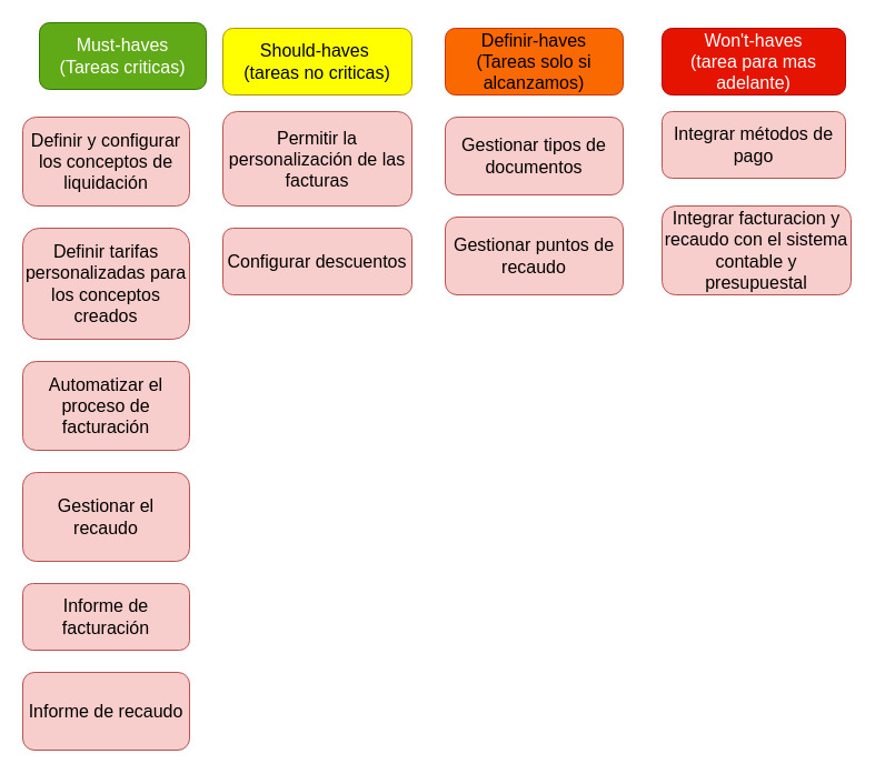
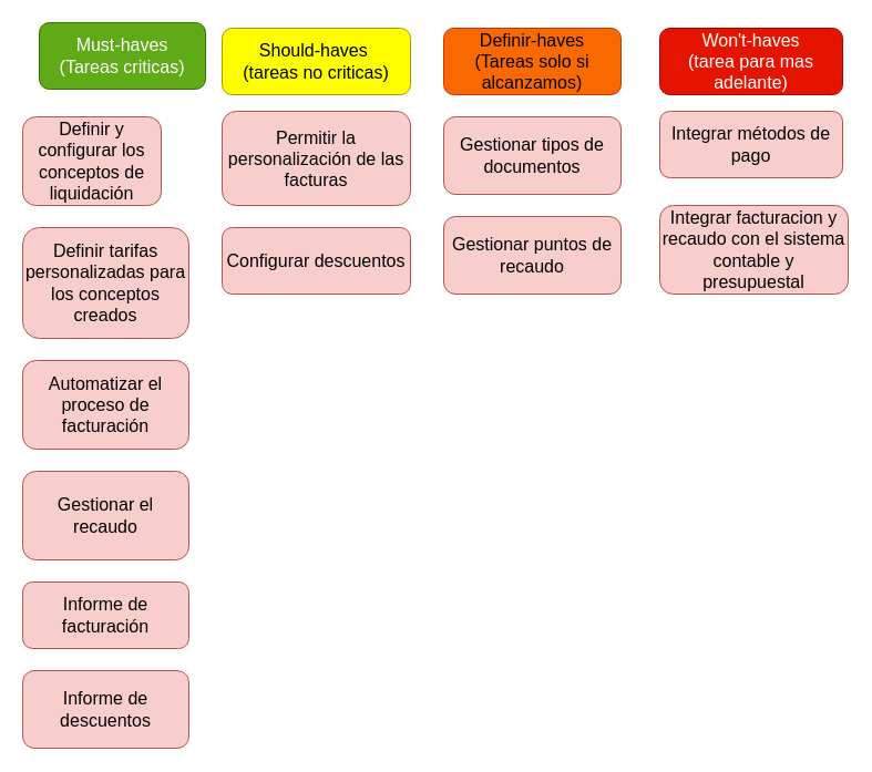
  <mxCell id="0" />
  <mxCell id="1" parent="0" />
  <mxCell id="2" value="&lt;span style=&quot;font-size:12.0pt;line-height:&amp;lt;br/&amp;gt;107%;font-family:&amp;quot;Arial&amp;quot;,sans-serif;mso-fareast-font-family:Calibri;mso-fareast-theme-font:&amp;lt;br/&amp;gt;minor-latin;mso-ansi-language:ES;mso-fareast-language:EN-US;mso-bidi-language:&amp;lt;br/&amp;gt;AR-SA&quot; lang=&quot;ES&quot;&gt;Must-haves&lt;/span&gt;&lt;div&gt;&lt;span style=&quot;font-size:12.0pt;line-height:&amp;lt;br/&amp;gt;107%;font-family:&amp;quot;Arial&amp;quot;,sans-serif;mso-fareast-font-family:Calibri;mso-fareast-theme-font:&amp;lt;br/&amp;gt;minor-latin;mso-ansi-language:ES;mso-fareast-language:EN-US;mso-bidi-language:&amp;lt;br/&amp;gt;AR-SA&quot; lang=&quot;ES&quot;&gt;(Tareas criticas)&lt;/span&gt;&lt;/div&gt;" style="rounded=1;whiteSpace=wrap;html=1;fillColor=#60a917;strokeColor=#2D7600;fontColor=#ffffff;" vertex="1" parent="1"><mxGeometry x="35" y="20" width="150" height="60" as="geometry" /></mxCell>
  <mxCell id="3" value="&lt;span style=&quot;font-size:12.0pt;line-height:&amp;lt;br/&amp;gt;107%;font-family:&amp;quot;Arial&amp;quot;,sans-serif;mso-fareast-font-family:Calibri;mso-fareast-theme-font:&amp;lt;br/&amp;gt;minor-latin;mso-ansi-language:ES;mso-fareast-language:EN-US;mso-bidi-language:&amp;lt;br/&amp;gt;AR-SA&quot; lang=&quot;ES&quot;&gt;Should-haves&amp;nbsp;&lt;/span&gt;&lt;div&gt;&lt;span style=&quot;font-size:12.0pt;line-height:&amp;lt;br/&amp;gt;107%;font-family:&amp;quot;Arial&amp;quot;,sans-serif;mso-fareast-font-family:Calibri;mso-fareast-theme-font:&amp;lt;br/&amp;gt;minor-latin;mso-ansi-language:ES;mso-fareast-language:EN-US;mso-bidi-language:&amp;lt;br/&amp;gt;AR-SA&quot; lang=&quot;ES&quot;&gt;(tareas no criticas)&lt;/span&gt;&lt;/div&gt;" style="rounded=1;whiteSpace=wrap;html=1;fillColor=#FFFF00;strokeColor=#B09500;fontColor=#000000;" vertex="1" parent="1"><mxGeometry x="200" y="25" width="170" height="60" as="geometry" /></mxCell>
  <mxCell id="4" value="&lt;span style=&quot;font-size:12.0pt;line-height:&amp;lt;br/&amp;gt;107%;font-family:&amp;quot;Arial&amp;quot;,sans-serif;mso-fareast-font-family:Calibri;mso-fareast-theme-font:&amp;lt;br/&amp;gt;minor-latin;mso-ansi-language:ES;mso-fareast-language:EN-US;mso-bidi-language:&amp;lt;br/&amp;gt;AR-SA&quot; lang=&quot;ES&quot;&gt;Won't-haves&lt;/span&gt;&lt;div&gt;&lt;span style=&quot;font-size:12.0pt;line-height:&amp;lt;br/&amp;gt;107%;font-family:&amp;quot;Arial&amp;quot;,sans-serif;mso-fareast-font-family:Calibri;mso-fareast-theme-font:&amp;lt;br/&amp;gt;minor-latin;mso-ansi-language:ES;mso-fareast-language:EN-US;mso-bidi-language:&amp;lt;br/&amp;gt;AR-SA&quot; lang=&quot;ES&quot;&gt;(tarea para mas adelante)&lt;/span&gt;&lt;/div&gt;" style="rounded=1;whiteSpace=wrap;html=1;fillColor=#e51400;strokeColor=#B20000;fontColor=#ffffff;" vertex="1" parent="1"><mxGeometry x="595" y="25" width="165" height="60" as="geometry" /></mxCell>
  <mxCell id="5" value="&lt;span style=&quot;font-size:12.0pt;line-height:&amp;lt;br/&amp;gt;107%;font-family:&amp;quot;Arial&amp;quot;,sans-serif;mso-fareast-font-family:Calibri;mso-fareast-theme-font:&amp;lt;br/&amp;gt;minor-latin;mso-ansi-language:ES;mso-fareast-language:EN-US;mso-bidi-language:&amp;lt;br/&amp;gt;AR-SA&quot; lang=&quot;ES&quot;&gt;Definir-haves&lt;/span&gt;&lt;div&gt;&lt;span style=&quot;font-size:12.0pt;line-height:&amp;lt;br/&amp;gt;107%;font-family:&amp;quot;Arial&amp;quot;,sans-serif;mso-fareast-font-family:Calibri;mso-fareast-theme-font:&amp;lt;br/&amp;gt;minor-latin;mso-ansi-language:ES;mso-fareast-language:EN-US;mso-bidi-language:&amp;lt;br/&amp;gt;AR-SA&quot; lang=&quot;ES&quot;&gt;(Tareas solo si alcanzamos)&lt;/span&gt;&lt;/div&gt;" style="rounded=1;whiteSpace=wrap;html=1;fillColor=#fa6800;strokeColor=#C73500;fontColor=#000000;" vertex="1" parent="1"><mxGeometry x="400" y="25" width="160" height="60" as="geometry" /></mxCell>
- <mxCell id="6" value="&lt;span style=&quot;font-size:12.0pt;line-height:&amp;lt;br/&amp;gt;107%;font-family:&amp;quot;Arial&amp;quot;,sans-serif;mso-fareast-font-family:Calibri;mso-fareast-theme-font:&amp;lt;br/&amp;gt;minor-latin;mso-ansi-language:ES;mso-fareast-language:EN-US;mso-bidi-language:&amp;lt;br/&amp;gt;AR-SA&quot; lang=&quot;ES&quot;&gt;Definir y configurar los conceptos de liquidación&lt;/span&gt;" style="rounded=1;whiteSpace=wrap;html=1;fillColor=#f8cecc;strokeColor=#b85450;" vertex="1" parent="1"><mxGeometry x="20" y="105" width="150" height="80" as="geometry" /></mxCell>
+ <mxCell id="6" value="&lt;span style=&quot;font-size:12.0pt;line-height:&amp;lt;br/&amp;gt;107%;font-family:&amp;quot;Arial&amp;quot;,sans-serif;mso-fareast-font-family:Calibri;mso-fareast-theme-font:&amp;lt;br/&amp;gt;minor-latin;mso-ansi-language:ES;mso-fareast-language:EN-US;mso-bidi-language:&amp;lt;br/&amp;gt;AR-SA&quot; lang=&quot;ES&quot;&gt;Definir y configurar los conceptos de liquidación&lt;/span&gt;" style="rounded=1;whiteSpace=wrap;html=1;fillColor=#f8cecc;strokeColor=#b85450;" vertex="1" parent="1"><mxGeometry x="20" y="105" width="125" height="80" as="geometry" /></mxCell>
  <mxCell id="7" value="&lt;span style=&quot;font-size:12.0pt;line-height:&amp;lt;br/&amp;gt;107%;font-family:&amp;quot;Arial&amp;quot;,sans-serif;mso-fareast-font-family:Calibri;mso-fareast-theme-font:&amp;lt;br/&amp;gt;minor-latin;mso-ansi-language:ES;mso-fareast-language:EN-US;mso-bidi-language:&amp;lt;br/&amp;gt;AR-SA&quot; lang=&quot;ES&quot;&gt; Integrar métodos de pago&lt;/span&gt;" style="rounded=1;whiteSpace=wrap;html=1;fillColor=#f8cecc;strokeColor=#b85450;" vertex="1" parent="1"><mxGeometry x="595" y="100" width="165" height="60" as="geometry" /></mxCell>
  <mxCell id="8" value="&lt;span style=&quot;font-size:12.0pt;line-height:&amp;lt;br/&amp;gt;107%;font-family:&amp;quot;Arial&amp;quot;,sans-serif;mso-fareast-font-family:Calibri;mso-fareast-theme-font:&amp;lt;br/&amp;gt;minor-latin;mso-ansi-language:ES;mso-fareast-language:EN-US;mso-bidi-language:&amp;lt;br/&amp;gt;AR-SA&quot; lang=&quot;ES&quot;&gt;Permitir la personalización de las facturas&lt;/span&gt;" style="rounded=1;whiteSpace=wrap;html=1;fillColor=#f8cecc;strokeColor=#b85450;" vertex="1" parent="1"><mxGeometry x="200" y="100" width="170" height="85" as="geometry" /></mxCell>
  <mxCell id="9" value="&lt;span style=&quot;font-size:12.0pt;line-height:&amp;lt;br/&amp;gt;107%;font-family:&amp;quot;Arial&amp;quot;,sans-serif;mso-fareast-font-family:Calibri;mso-fareast-theme-font:&amp;lt;br/&amp;gt;minor-latin;mso-ansi-language:ES;mso-fareast-language:EN-US;mso-bidi-language:&amp;lt;br/&amp;gt;AR-SA&quot; lang=&quot;ES&quot;&gt;Configurar descuentos&lt;/span&gt;" style="rounded=1;whiteSpace=wrap;html=1;fillColor=#f8cecc;strokeColor=#b85450;" vertex="1" parent="1"><mxGeometry x="200" y="205" width="170" height="60" as="geometry" /></mxCell>
  <mxCell id="10" value="&lt;span style=&quot;font-size:12.0pt;line-height:&amp;lt;br/&amp;gt;107%;font-family:&amp;quot;Arial&amp;quot;,sans-serif;mso-fareast-font-family:Calibri;mso-fareast-theme-font:&amp;lt;br/&amp;gt;minor-latin;mso-ansi-language:ES;mso-fareast-language:EN-US;mso-bidi-language:&amp;lt;br/&amp;gt;AR-SA&quot; lang=&quot;ES&quot;&gt;Gestionar puntos de recaudo&lt;/span&gt;" style="rounded=1;whiteSpace=wrap;html=1;fillColor=#f8cecc;strokeColor=#b85450;" vertex="1" parent="1"><mxGeometry x="400" y="195" width="160" height="70" as="geometry" /></mxCell>
  <mxCell id="11" value="&lt;span style=&quot;font-size:12.0pt;line-height:&amp;lt;br/&amp;gt;107%;font-family:&amp;quot;Arial&amp;quot;,sans-serif;mso-fareast-font-family:Calibri;mso-fareast-theme-font:&amp;lt;br/&amp;gt;minor-latin;mso-ansi-language:ES;mso-fareast-language:EN-US;mso-bidi-language:&amp;lt;br/&amp;gt;AR-SA&quot; lang=&quot;ES&quot;&gt; Gestionar el recaudo&lt;/span&gt;" style="rounded=1;whiteSpace=wrap;html=1;fillColor=#f8cecc;strokeColor=#b85450;" vertex="1" parent="1"><mxGeometry x="20" y="425" width="150" height="80" as="geometry" /></mxCell>
  <mxCell id="12" value="&lt;span style=&quot;font-size:12.0pt;line-height:&amp;lt;br/&amp;gt;107%;font-family:&amp;quot;Arial&amp;quot;,sans-serif;mso-fareast-font-family:Calibri;mso-fareast-theme-font:&amp;lt;br/&amp;gt;minor-latin;mso-ansi-language:ES;mso-fareast-language:EN-US;mso-bidi-language:&amp;lt;br/&amp;gt;AR-SA&quot; lang=&quot;ES&quot;&gt;Definir tarifas personalizadas para los conceptos creados&lt;/span&gt;" style="rounded=1;whiteSpace=wrap;html=1;fillColor=#f8cecc;strokeColor=#b85450;" vertex="1" parent="1"><mxGeometry x="20" y="205" width="150" height="100" as="geometry" /></mxCell>
  <mxCell id="13" value="&lt;span style=&quot;font-size:12.0pt;line-height:&amp;lt;br/&amp;gt;107%;font-family:&amp;quot;Arial&amp;quot;,sans-serif;mso-fareast-font-family:Calibri;mso-fareast-theme-font:&amp;lt;br/&amp;gt;minor-latin;mso-ansi-language:ES;mso-fareast-language:EN-US;mso-bidi-language:&amp;lt;br/&amp;gt;AR-SA&quot; lang=&quot;ES&quot;&gt; Automatizar el proceso de facturación&lt;/span&gt;" style="rounded=1;whiteSpace=wrap;html=1;fillColor=#f8cecc;strokeColor=#b85450;" vertex="1" parent="1"><mxGeometry x="20" y="325" width="150" height="80" as="geometry" /></mxCell>
  <mxCell id="14" value="&lt;span style=&quot;font-size:12.0pt;line-height:&amp;lt;br/&amp;gt;107%;font-family:&amp;quot;Arial&amp;quot;,sans-serif;mso-fareast-font-family:Calibri;mso-fareast-theme-font:&amp;lt;br/&amp;gt;minor-latin;mso-ansi-language:ES;mso-fareast-language:EN-US;mso-bidi-language:&amp;lt;br/&amp;gt;AR-SA&quot; lang=&quot;ES&quot;&gt;Gestionar tipos de documentos&lt;/span&gt;" style="rounded=1;whiteSpace=wrap;html=1;fillColor=#f8cecc;strokeColor=#b85450;" vertex="1" parent="1"><mxGeometry x="400" y="105" width="160" height="70" as="geometry" /></mxCell>
  <mxCell id="15" value="&lt;span style=&quot;font-size:12.0pt;line-height:&amp;lt;br/&amp;gt;107%;font-family:&amp;quot;Arial&amp;quot;,sans-serif;mso-fareast-font-family:Calibri;mso-fareast-theme-font:&amp;lt;br/&amp;gt;minor-latin;mso-ansi-language:ES;mso-fareast-language:EN-US;mso-bidi-language:&amp;lt;br/&amp;gt;AR-SA&quot; lang=&quot;ES&quot;&gt;Integrar facturacion y recaudo con el sistema contable y presupuestal&lt;/span&gt;" style="rounded=1;whiteSpace=wrap;html=1;fillColor=#f8cecc;strokeColor=#b85450;" vertex="1" parent="1"><mxGeometry x="595" y="185" width="170" height="80" as="geometry" /></mxCell>
  <mxCell id="16" value="&lt;span style=&quot;font-size:12.0pt;line-height:&amp;lt;br/&amp;gt;107%;font-family:&amp;quot;Arial&amp;quot;,sans-serif;mso-fareast-font-family:Calibri;mso-fareast-theme-font:&amp;lt;br/&amp;gt;minor-latin;mso-ansi-language:ES;mso-fareast-language:EN-US;mso-bidi-language:&amp;lt;br/&amp;gt;AR-SA&quot; lang=&quot;ES&quot;&gt;Informe de facturación&lt;/span&gt;" style="rounded=1;whiteSpace=wrap;html=1;fillColor=#f8cecc;strokeColor=#b85450;" vertex="1" parent="1"><mxGeometry x="20" y="525" width="150" height="60" as="geometry" /></mxCell>
- <mxCell id="17" value="&lt;span style=&quot;font-size:12.0pt;line-height:&amp;lt;br/&amp;gt;107%;font-family:&amp;quot;Arial&amp;quot;,sans-serif;mso-fareast-font-family:Calibri;mso-fareast-theme-font:&amp;lt;br/&amp;gt;minor-latin;mso-ansi-language:ES;mso-fareast-language:EN-US;mso-bidi-language:&amp;lt;br/&amp;gt;AR-SA&quot; lang=&quot;ES&quot;&gt;Informe de recaudo&lt;/span&gt;" style="rounded=1;whiteSpace=wrap;html=1;fillColor=#f8cecc;strokeColor=#b85450;" vertex="1" parent="1"><mxGeometry x="20" y="605" width="150" height="70" as="geometry" /></mxCell>
+ <mxCell id="17" value="&lt;span style=&quot;font-size:12.0pt;line-height:&amp;lt;br/&amp;gt;107%;font-family:&amp;quot;Arial&amp;quot;,sans-serif;mso-fareast-font-family:Calibri;mso-fareast-theme-font:&amp;lt;br/&amp;gt;minor-latin;mso-ansi-language:ES;mso-fareast-language:EN-US;mso-bidi-language:&amp;lt;br/&amp;gt;AR-SA&quot; lang=&quot;ES&quot;&gt;Informe de descuentos&lt;/span&gt;" style="rounded=1;whiteSpace=wrap;html=1;fillColor=#f8cecc;strokeColor=#b85450;" vertex="1" parent="1"><mxGeometry x="20" y="605" width="150" height="70" as="geometry" /></mxCell>
